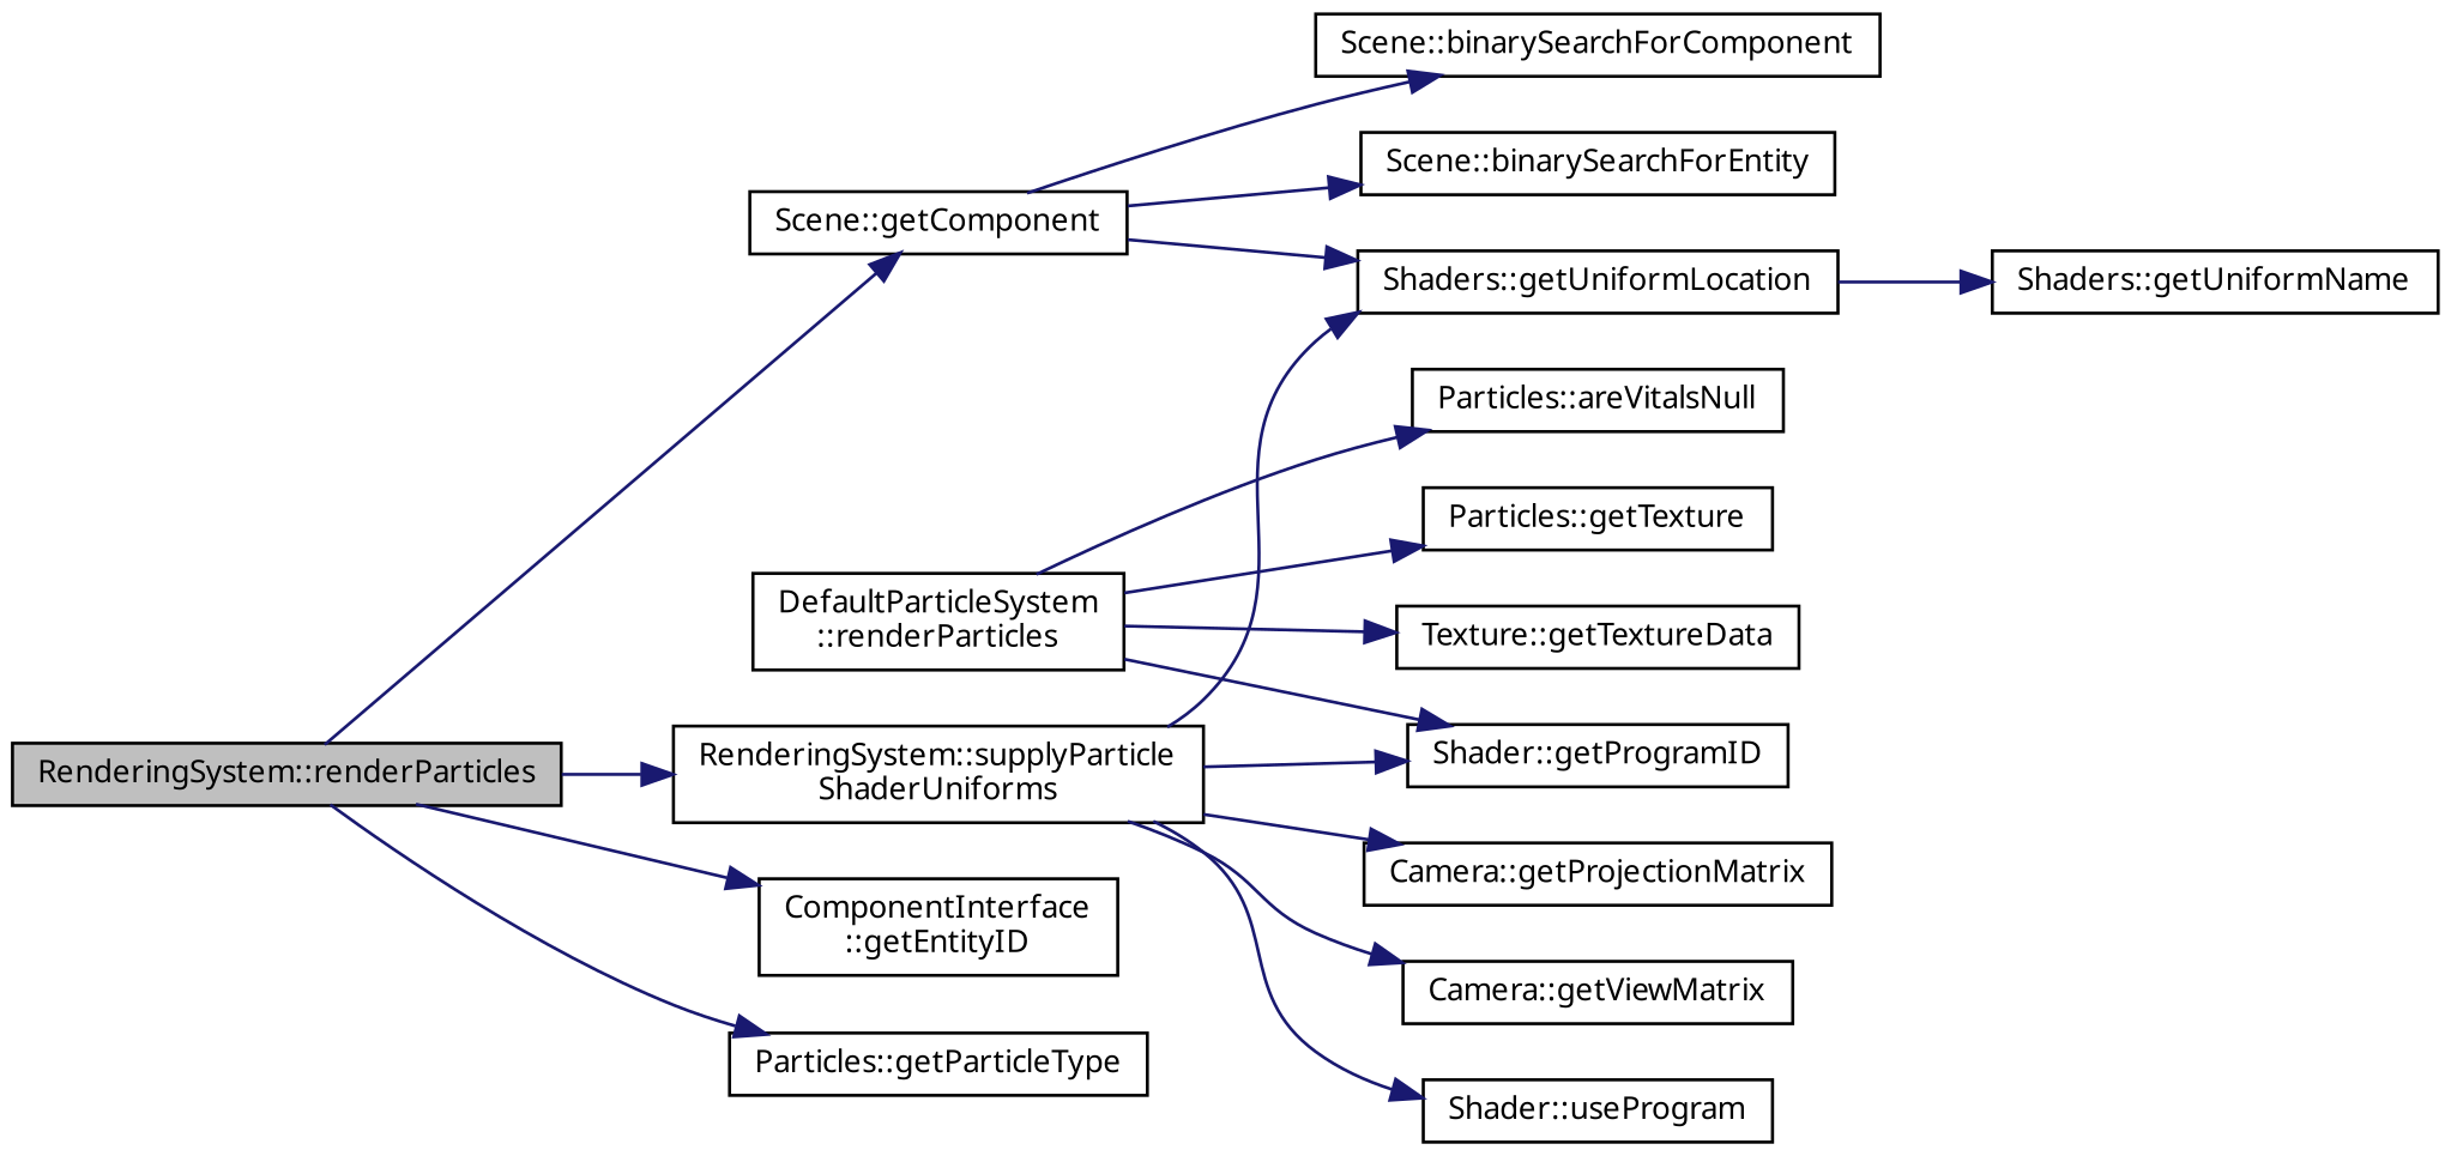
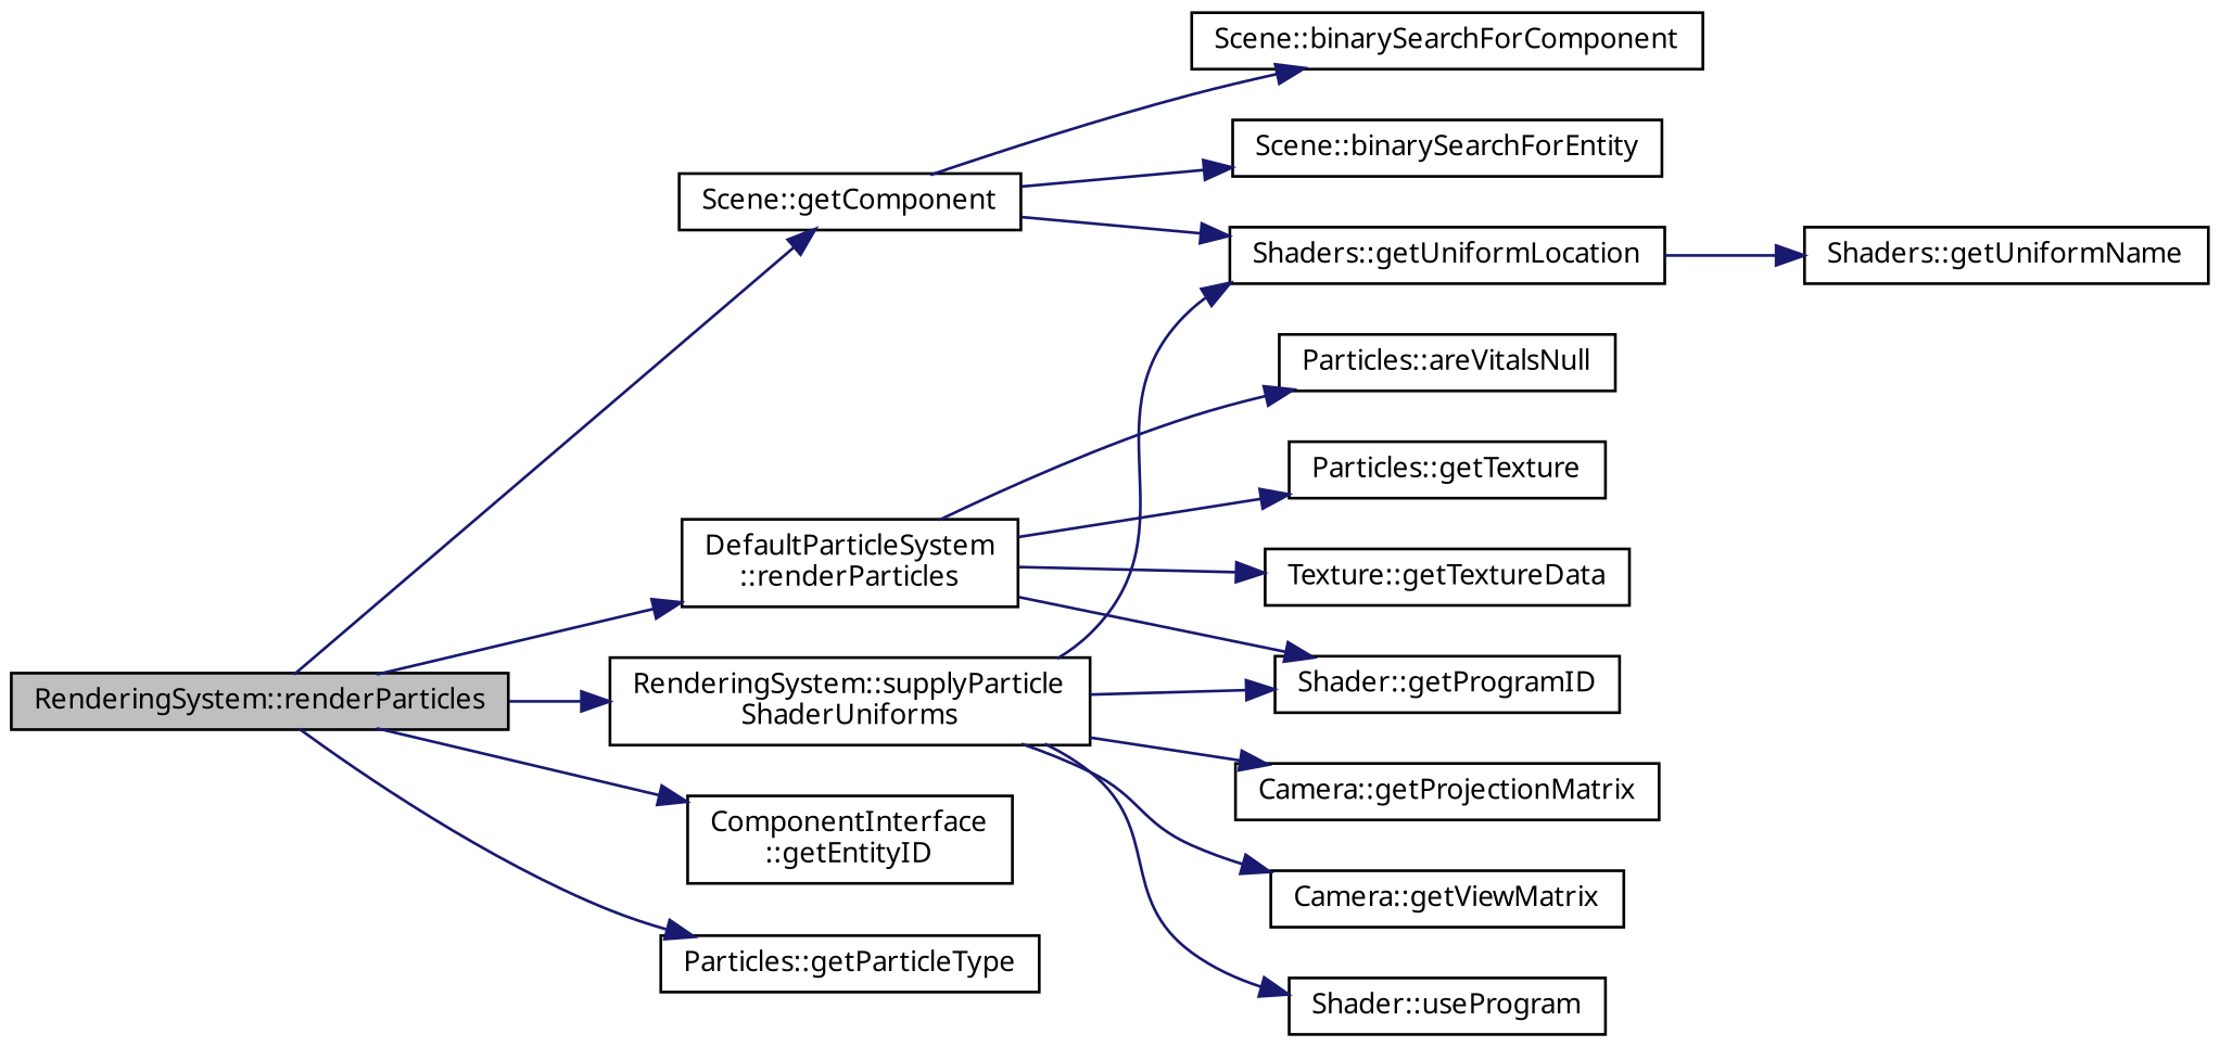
  digraph {
    fontname="Noto Sans"
    rankdir=LR
    node [color=black fillcolor=white fontname="Noto Sans" fontsize=10 shape=record style=filled]
    edge [color=midnightblue fontname="Noto Sans" fontsize=10 labelfontname=Helvetica labelfontsize=10 style=solid]
    n1 [fillcolor=grey75 fontcolor=black height=0.2 label="RenderingSystem::renderParticles" width=0.4]
    n2 [height=0.2 label="Scene::getComponent" width=0.4]
    n3 [height=0.2 label="ComponentInterface\l::getEntityID" width=0.4]
    n4 [height=0.2 label="Particles::getParticleType" width=0.4]
    n5 [height=0.2 label="DefaultParticleSystem\l::renderParticles" width=0.4]
    n6 [height=0.2 label="RenderingSystem::supplyParticle\lShaderUniforms" width=0.4]
    n7 [height=0.2 label="Scene::binarySearchForComponent" width=0.4]
    n8 [height=0.2 label="Scene::binarySearchForEntity" width=0.4]
    n9 [height=0.2 label="Shaders::getUniformLocation" width=0.4]
    n10 [height=0.2 label="Particles::areVitalsNull" width=0.4]
    n11 [height=0.2 label="Shader::getProgramID" width=0.4]
    n12 [height=0.2 label="Particles::getTexture" width=0.4]
    n13 [height=0.2 label="Texture::getTextureData" width=0.4]
    n14 [height=0.2 label="Camera::getProjectionMatrix" width=0.4]
    n15 [height=0.2 label="Camera::getViewMatrix" width=0.4]
    n16 [height=0.2 label="Shader::useProgram" width=0.4]
    n17 [height=0.2 label="Shaders::getUniformName" width=0.4]
    n1 -> n2
    n1 -> n3
    n1 -> n4
+   n1 -> n5
    n1 -> n6
    n2 -> n7
    n2 -> n8
    n2 -> n9
    n5 -> n10
    n5 -> n11
    n5 -> n12
    n5 -> n13
    n6 -> n9
    n6 -> n11
    n6 -> n14
    n6 -> n15
    n6 -> n16
    n9 -> n17
  }
